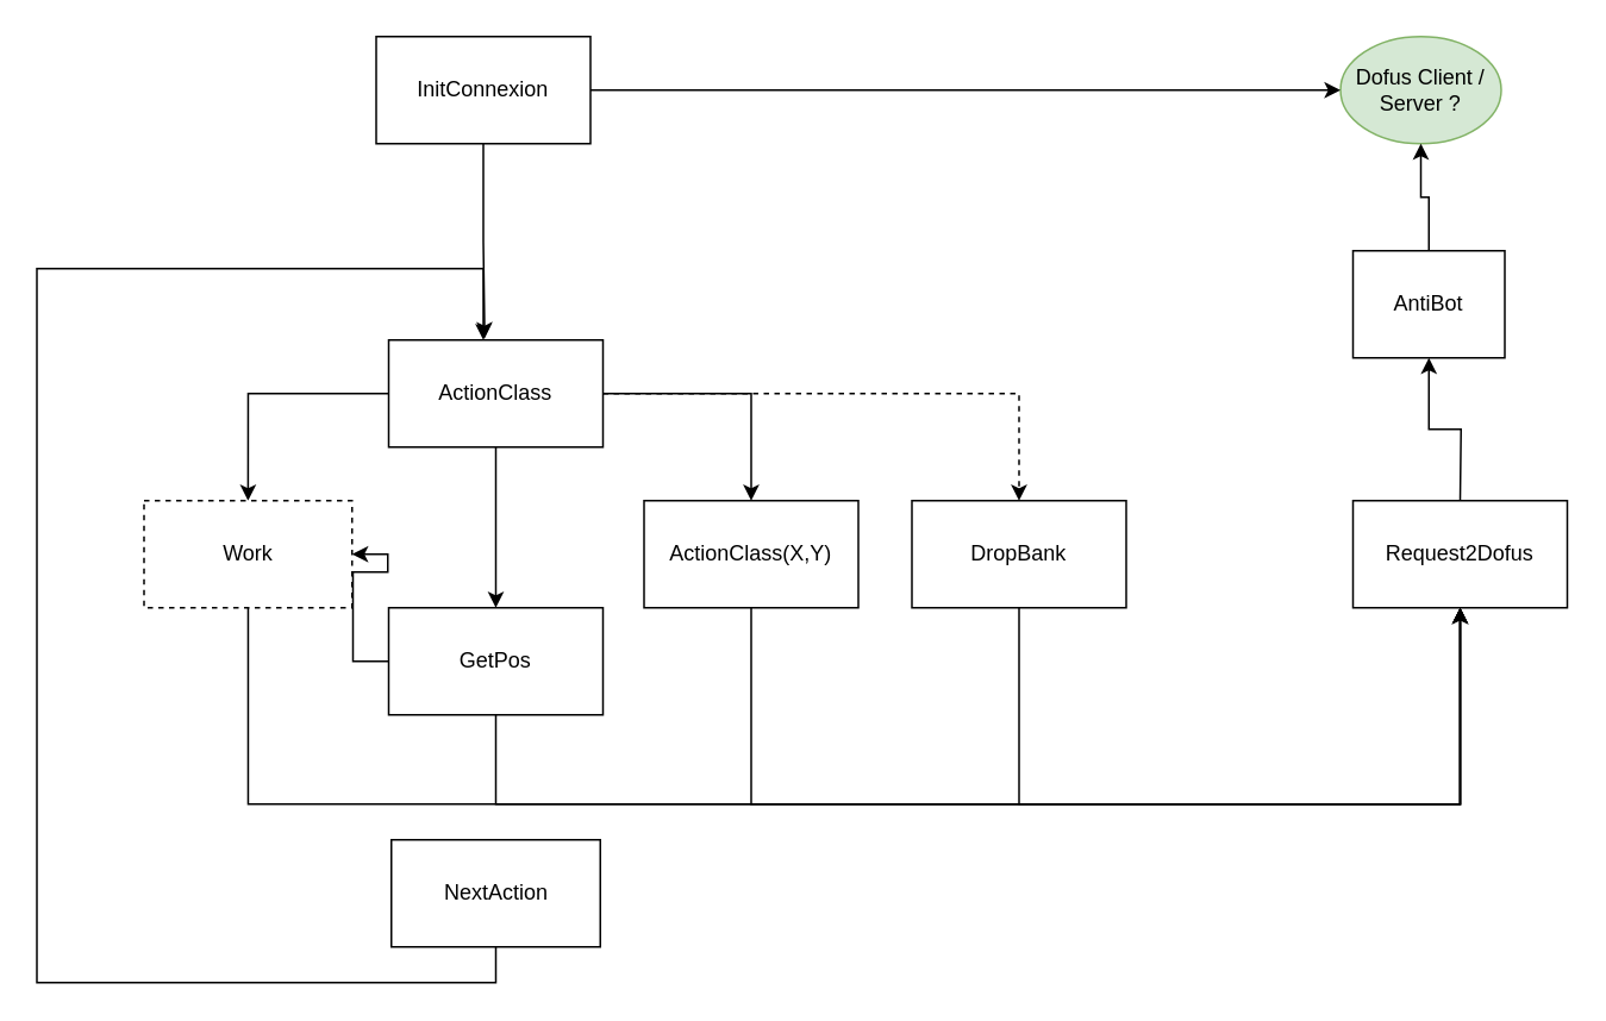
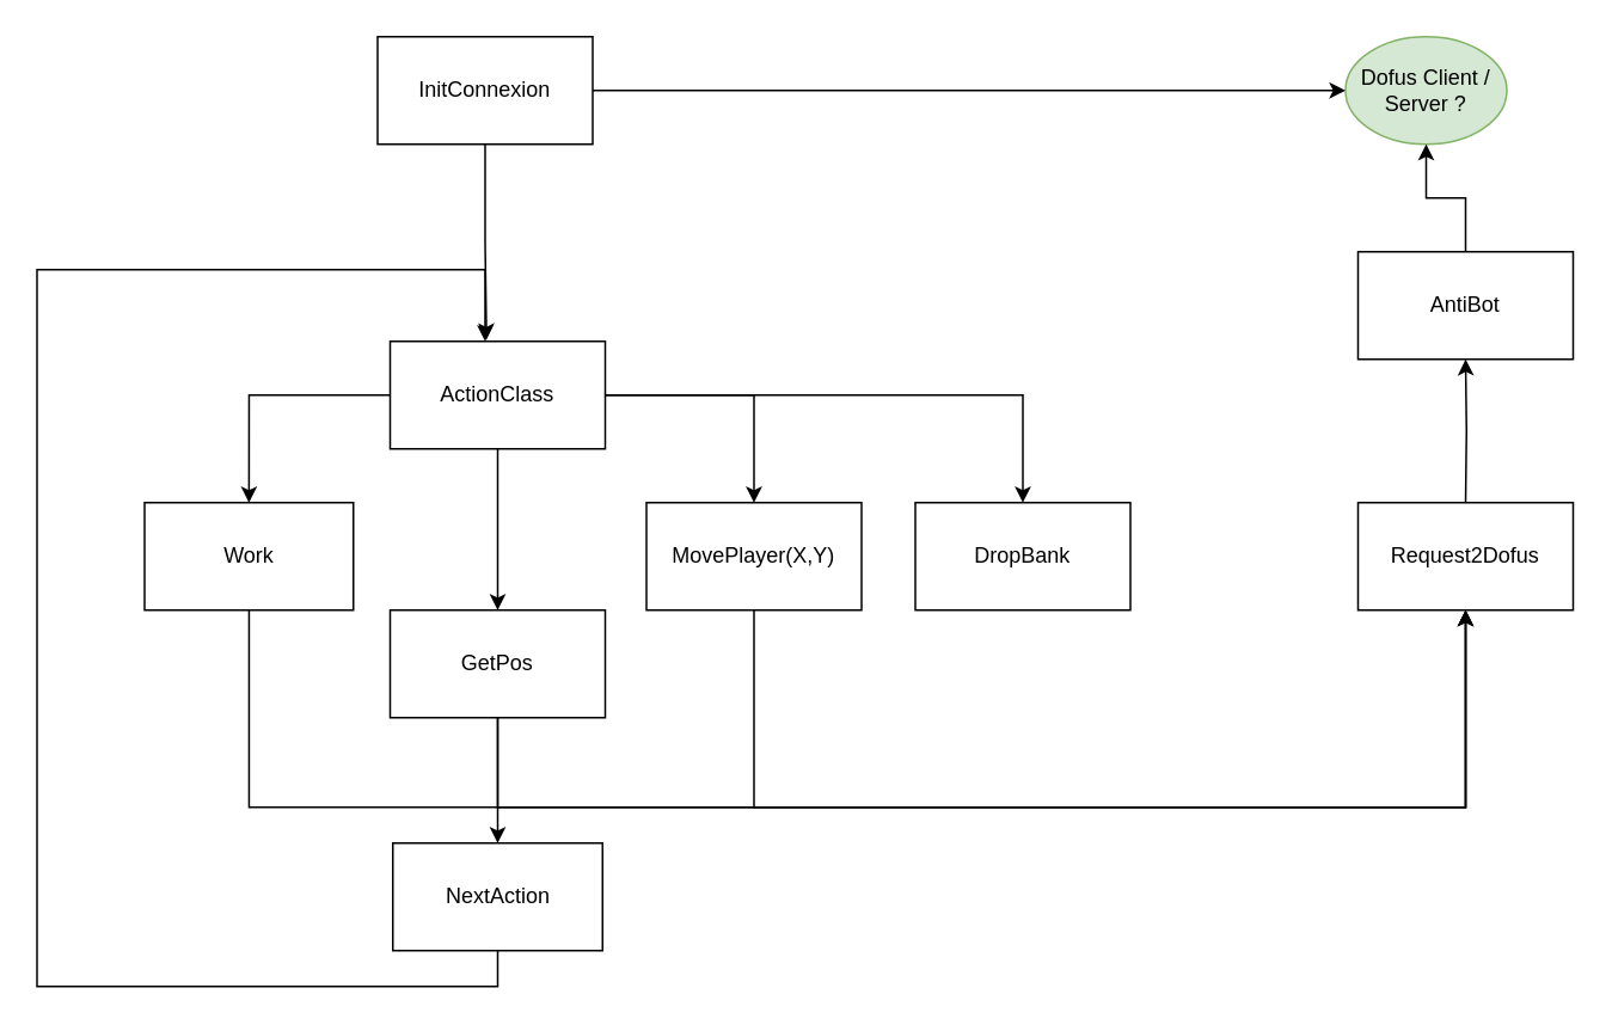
  <mxCell id="0" />
  <mxCell id="1" parent="0" />
  <mxCell id="2" value="Dofus Client / Server ?" style="ellipse;whiteSpace=wrap;html=1;fillColor=#d5e8d4;strokeColor=#82b366;" vertex="1" parent="1"><mxGeometry x="750" y="20" width="90" height="60" as="geometry" /></mxCell>
  <mxCell id="3" style="edgeStyle=orthogonalEdgeStyle;rounded=0;orthogonalLoop=1;jettySize=auto;html=1;startArrow=none;startFill=0;" edge="1" parent="1" target="23"><mxGeometry relative="1" as="geometry"><mxPoint x="817" y="280" as="sourcePoint" /></mxGeometry></mxCell>
  <mxCell id="4" value="Request2Dofus" style="rounded=0;whiteSpace=wrap;html=1;" vertex="1" parent="1"><mxGeometry x="757" y="280" width="120" height="60" as="geometry" /></mxCell>
  <mxCell id="5" style="edgeStyle=orthogonalEdgeStyle;rounded=0;orthogonalLoop=1;jettySize=auto;html=1;entryX=0.448;entryY=-0.017;entryDx=0;entryDy=0;entryPerimeter=0;startArrow=none;startFill=0;" edge="1" parent="1" source="7" target="12"><mxGeometry relative="1" as="geometry" /></mxCell>
  <mxCell id="6" style="edgeStyle=orthogonalEdgeStyle;rounded=0;orthogonalLoop=1;jettySize=auto;html=1;startArrow=none;startFill=0;" edge="1" parent="1" source="7" target="2"><mxGeometry relative="1" as="geometry" /></mxCell>
  <mxCell id="7" value="InitConnexion" style="rounded=0;whiteSpace=wrap;html=1;" vertex="1" parent="1"><mxGeometry x="210" y="20" width="120" height="60" as="geometry" /></mxCell>
  <mxCell id="8" style="edgeStyle=orthogonalEdgeStyle;rounded=0;orthogonalLoop=1;jettySize=auto;html=1;startArrow=none;startFill=0;" edge="1" parent="1" source="12" target="19"><mxGeometry relative="1" as="geometry" /></mxCell>
  <mxCell id="9" style="edgeStyle=orthogonalEdgeStyle;rounded=0;orthogonalLoop=1;jettySize=auto;html=1;startArrow=none;startFill=0;" edge="1" parent="1" source="12" target="14"><mxGeometry relative="1" as="geometry" /></mxCell>
  <mxCell id="10" style="edgeStyle=orthogonalEdgeStyle;rounded=0;orthogonalLoop=1;jettySize=auto;html=1;entryX=0.5;entryY=0;entryDx=0;entryDy=0;startArrow=none;startFill=0;" edge="1" parent="1" source="12" target="16"><mxGeometry relative="1" as="geometry" /></mxCell>
- <mxCell id="11" style="edgeStyle=orthogonalEdgeStyle;rounded=0;orthogonalLoop=1;jettySize=auto;html=1;startArrow=none;startFill=0;dashed=1;" edge="1" parent="1" source="12" target="21"><mxGeometry relative="1" as="geometry" /></mxCell>
+ <mxCell id="11" style="edgeStyle=orthogonalEdgeStyle;rounded=0;orthogonalLoop=1;jettySize=auto;html=1;startArrow=none;startFill=0;" edge="1" parent="1" source="12" target="21"><mxGeometry relative="1" as="geometry" /></mxCell>
  <mxCell id="12" value="ActionClass" style="rounded=0;whiteSpace=wrap;html=1;" vertex="1" parent="1"><mxGeometry x="217" y="190" width="120" height="60" as="geometry" /></mxCell>
  <mxCell id="13" style="edgeStyle=orthogonalEdgeStyle;rounded=0;orthogonalLoop=1;jettySize=auto;html=1;startArrow=none;startFill=0;" edge="1" parent="1" source="14" target="4"><mxGeometry relative="1" as="geometry"><Array as="points"><mxPoint x="420" y="450" /><mxPoint x="817" y="450" /></Array></mxGeometry></mxCell>
- <mxCell id="14" value="ActionClass(X,Y)" style="rounded=0;whiteSpace=wrap;html=1;" vertex="1" parent="1"><mxGeometry x="360" y="280" width="120" height="60" as="geometry" /></mxCell>
+ <mxCell id="14" value="MovePlayer(X,Y)" style="rounded=0;whiteSpace=wrap;html=1;" vertex="1" parent="1"><mxGeometry x="360" y="280" width="120" height="60" as="geometry" /></mxCell>
  <mxCell id="15" style="edgeStyle=orthogonalEdgeStyle;rounded=0;orthogonalLoop=1;jettySize=auto;html=1;entryX=0.5;entryY=1;entryDx=0;entryDy=0;startArrow=none;startFill=0;" edge="1" parent="1" source="16" target="4"><mxGeometry relative="1" as="geometry"><Array as="points"><mxPoint x="138" y="450" /><mxPoint x="817" y="450" /></Array></mxGeometry></mxCell>
- <mxCell id="16" value="Work" style="rounded=0;whiteSpace=wrap;html=1;dashed=1;" vertex="1" parent="1"><mxGeometry x="80" y="280" width="116.5" height="60" as="geometry" /></mxCell>
+ <mxCell id="16" value="Work" style="rounded=0;whiteSpace=wrap;html=1;" vertex="1" parent="1"><mxGeometry x="80" y="280" width="116.5" height="60" as="geometry" /></mxCell>
  <mxCell id="17" style="edgeStyle=orthogonalEdgeStyle;rounded=0;orthogonalLoop=1;jettySize=auto;html=1;startArrow=none;startFill=0;" edge="1" parent="1" source="19" target="4"><mxGeometry relative="1" as="geometry"><Array as="points"><mxPoint x="277" y="450" /><mxPoint x="817" y="450" /></Array></mxGeometry></mxCell>
- <mxCell id="18" style="edgeStyle=orthogonalEdgeStyle;rounded=0;orthogonalLoop=1;jettySize=auto;html=1;startArrow=none;startFill=0;" edge="1" parent="1" source="19" target="16"><mxGeometry relative="1" as="geometry" /></mxCell>
+ <mxCell id="18" style="edgeStyle=orthogonalEdgeStyle;rounded=0;orthogonalLoop=1;jettySize=auto;html=1;startArrow=none;startFill=0;" edge="1" parent="1" source="19" target="25"><mxGeometry relative="1" as="geometry" /></mxCell>
  <mxCell id="19" value="GetPos" style="rounded=0;whiteSpace=wrap;html=1;" vertex="1" parent="1"><mxGeometry x="217" y="340" width="120" height="60" as="geometry" /></mxCell>
- <mxCell id="20" style="edgeStyle=orthogonalEdgeStyle;rounded=0;orthogonalLoop=1;jettySize=auto;html=1;startArrow=none;startFill=0;" edge="1" parent="1" source="21" target="4"><mxGeometry relative="1" as="geometry"><Array as="points"><mxPoint x="570" y="450" /><mxPoint x="817" y="450" /></Array></mxGeometry></mxCell>
  <mxCell id="21" value="DropBank" style="rounded=0;whiteSpace=wrap;html=1;" vertex="1" parent="1"><mxGeometry x="510" y="280" width="120" height="60" as="geometry" /></mxCell>
  <mxCell id="22" style="edgeStyle=orthogonalEdgeStyle;rounded=0;orthogonalLoop=1;jettySize=auto;html=1;entryX=0.5;entryY=1;entryDx=0;entryDy=0;startArrow=none;startFill=0;" edge="1" parent="1" source="23" target="2"><mxGeometry relative="1" as="geometry" /></mxCell>
- <mxCell id="23" value="AntiBot" style="rounded=0;whiteSpace=wrap;html=1;" vertex="1" parent="1"><mxGeometry x="757" y="140" width="85" height="60" as="geometry" /></mxCell>
+ <mxCell id="23" value="AntiBot" style="rounded=0;whiteSpace=wrap;html=1;" vertex="1" parent="1"><mxGeometry x="757" y="140" width="120" height="60" as="geometry" /></mxCell>
  <mxCell id="24" style="edgeStyle=orthogonalEdgeStyle;rounded=0;orthogonalLoop=1;jettySize=auto;html=1;startArrow=none;startFill=0;" edge="1" parent="1" source="25"><mxGeometry relative="1" as="geometry"><mxPoint x="270" y="190" as="targetPoint" /><Array as="points"><mxPoint x="277" y="550" /><mxPoint x="20" y="550" /><mxPoint x="20" y="150" /><mxPoint x="270" y="150" /></Array></mxGeometry></mxCell>
  <mxCell id="25" value="NextAction" style="rounded=0;whiteSpace=wrap;html=1;" vertex="1" parent="1"><mxGeometry x="218.5" y="470" width="117" height="60" as="geometry" /></mxCell>
